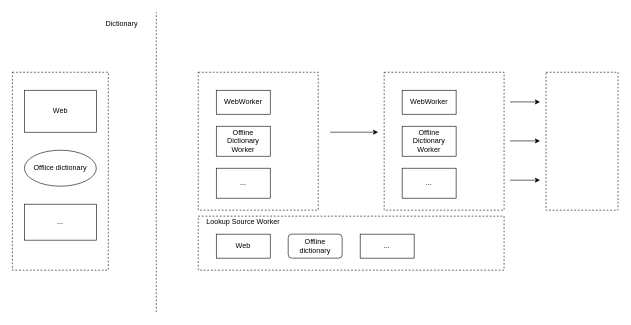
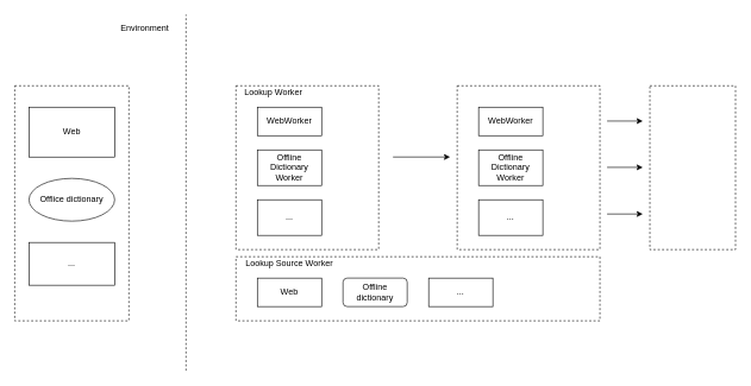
  <mxCell id="0" />
  <mxCell id="1" parent="0" />
  <mxCell id="2" value="" style="rounded=0;whiteSpace=wrap;html=1;dashed=1;" vertex="1" parent="1"><mxGeometry x="20" y="120" width="160" height="330" as="geometry" /></mxCell>
  <mxCell id="3" value="" style="rounded=0;whiteSpace=wrap;html=1;dashed=1;" vertex="1" parent="1"><mxGeometry x="330" y="360" width="510" height="90" as="geometry" /></mxCell>
  <mxCell id="4" value="Web" style="rounded=0;whiteSpace=wrap;html=1;" vertex="1" parent="1"><mxGeometry x="360" y="390" width="90" height="40" as="geometry" /></mxCell>
  <mxCell id="5" value="Offlice dictionary" style="ellipse;whiteSpace=wrap;html=1;" vertex="1" parent="1"><mxGeometry x="40" y="250" width="120" height="60" as="geometry" /></mxCell>
  <mxCell id="6" value="..." style="rounded=0;whiteSpace=wrap;html=1;" vertex="1" parent="1"><mxGeometry x="40" y="340" width="120" height="60" as="geometry" /></mxCell>
  <mxCell id="7" value="Lookup Source Worker" style="text;html=1;strokeColor=none;fillColor=none;align=center;verticalAlign=middle;whiteSpace=wrap;rounded=0;dashed=1;" vertex="1" parent="1"><mxGeometry x="330" y="360" width="150" height="20" as="geometry" /></mxCell>
  <mxCell id="8" value="Offline dictionary" style="whiteSpace=wrap;html=1;rounded=1;" vertex="1" parent="1"><mxGeometry x="480" y="390" width="90" height="40" as="geometry" /></mxCell>
  <mxCell id="9" value="..." style="rounded=0;whiteSpace=wrap;html=1;" vertex="1" parent="1"><mxGeometry x="600" y="390" width="90" height="40" as="geometry" /></mxCell>
  <mxCell id="10" value="" style="rounded=0;whiteSpace=wrap;html=1;dashed=1;" vertex="1" parent="1"><mxGeometry x="330" y="120" width="200" height="230" as="geometry" /></mxCell>
+ <mxCell id="11" value="Lookup Worker" style="text;html=1;strokeColor=none;fillColor=none;align=left;verticalAlign=middle;whiteSpace=wrap;rounded=0;dashed=1;" vertex="1" parent="1"><mxGeometry x="340" y="120" width="150" height="20" as="geometry" /></mxCell>
  <mxCell id="12" value="WebWorker" style="rounded=0;whiteSpace=wrap;html=1;" vertex="1" parent="1"><mxGeometry x="360" y="150" width="90" height="40" as="geometry" /></mxCell>
  <mxCell id="13" value="Offline Dictionary Worker" style="rounded=0;whiteSpace=wrap;html=1;" vertex="1" parent="1"><mxGeometry x="360" y="210" width="90" height="50" as="geometry" /></mxCell>
  <mxCell id="14" value="..." style="rounded=0;whiteSpace=wrap;html=1;" vertex="1" parent="1"><mxGeometry x="360" y="280" width="90" height="50" as="geometry" /></mxCell>
  <mxCell id="15" value="" style="rounded=0;whiteSpace=wrap;html=1;dashed=1;" vertex="1" parent="1"><mxGeometry x="640" y="120" width="200" height="230" as="geometry" /></mxCell>
  <mxCell id="16" value="WebWorker" style="rounded=0;whiteSpace=wrap;html=1;" vertex="1" parent="1"><mxGeometry x="670" y="150" width="90" height="40" as="geometry" /></mxCell>
  <mxCell id="17" value="Offline Dictionary Worker" style="rounded=0;whiteSpace=wrap;html=1;" vertex="1" parent="1"><mxGeometry x="670" y="210" width="90" height="50" as="geometry" /></mxCell>
  <mxCell id="18" value="..." style="rounded=0;whiteSpace=wrap;html=1;" vertex="1" parent="1"><mxGeometry x="670" y="280" width="90" height="50" as="geometry" /></mxCell>
  <mxCell id="19" value="" style="endArrow=classic;html=1;" edge="1" parent="1"><mxGeometry width="50" height="50" relative="1" as="geometry"><mxPoint x="550" y="220" as="sourcePoint" /><mxPoint x="630" y="220" as="targetPoint" /></mxGeometry></mxCell>
  <mxCell id="20" value="Web" style="rounded=0;whiteSpace=wrap;html=1;" vertex="1" parent="1"><mxGeometry x="40" y="150" width="120" height="70" as="geometry" /></mxCell>
  <mxCell id="21" value="" style="endArrow=none;dashed=1;html=1;" edge="1" parent="1"><mxGeometry width="50" height="50" relative="1" as="geometry"><mxPoint x="260" y="520" as="sourcePoint" /><mxPoint x="260" y="20" as="targetPoint" /></mxGeometry></mxCell>
- <mxCell id="22" value="Dictionary" style="text;html=1;strokeColor=none;fillColor=none;align=center;verticalAlign=middle;whiteSpace=wrap;rounded=0;dashed=1;" vertex="1" parent="1"><mxGeometry x="160" y="30" width="85" height="20" as="geometry" /></mxCell>
+ <mxCell id="22" value="Environment" style="text;html=1;strokeColor=none;fillColor=none;align=center;verticalAlign=middle;whiteSpace=wrap;rounded=0;dashed=1;" vertex="1" parent="1"><mxGeometry x="160" y="30" width="85" height="20" as="geometry" /></mxCell>
  <mxCell id="23" value="" style="rounded=0;whiteSpace=wrap;html=1;dashed=1;align=left;" vertex="1" parent="1"><mxGeometry x="910" y="120" width="120" height="230" as="geometry" /></mxCell>
  <mxCell id="24" value="" style="endArrow=classic;html=1;" edge="1" parent="1"><mxGeometry width="50" height="50" relative="1" as="geometry"><mxPoint x="850" y="234.5" as="sourcePoint" /><mxPoint x="900" y="234.5" as="targetPoint" /></mxGeometry></mxCell>
  <mxCell id="25" value="" style="endArrow=classic;html=1;" edge="1" parent="1"><mxGeometry width="50" height="50" relative="1" as="geometry"><mxPoint x="850" y="169.5" as="sourcePoint" /><mxPoint x="900" y="169.5" as="targetPoint" /></mxGeometry></mxCell>
  <mxCell id="26" value="" style="endArrow=classic;html=1;" edge="1" parent="1"><mxGeometry width="50" height="50" relative="1" as="geometry"><mxPoint x="850" y="300" as="sourcePoint" /><mxPoint x="900" y="300" as="targetPoint" /></mxGeometry></mxCell>
